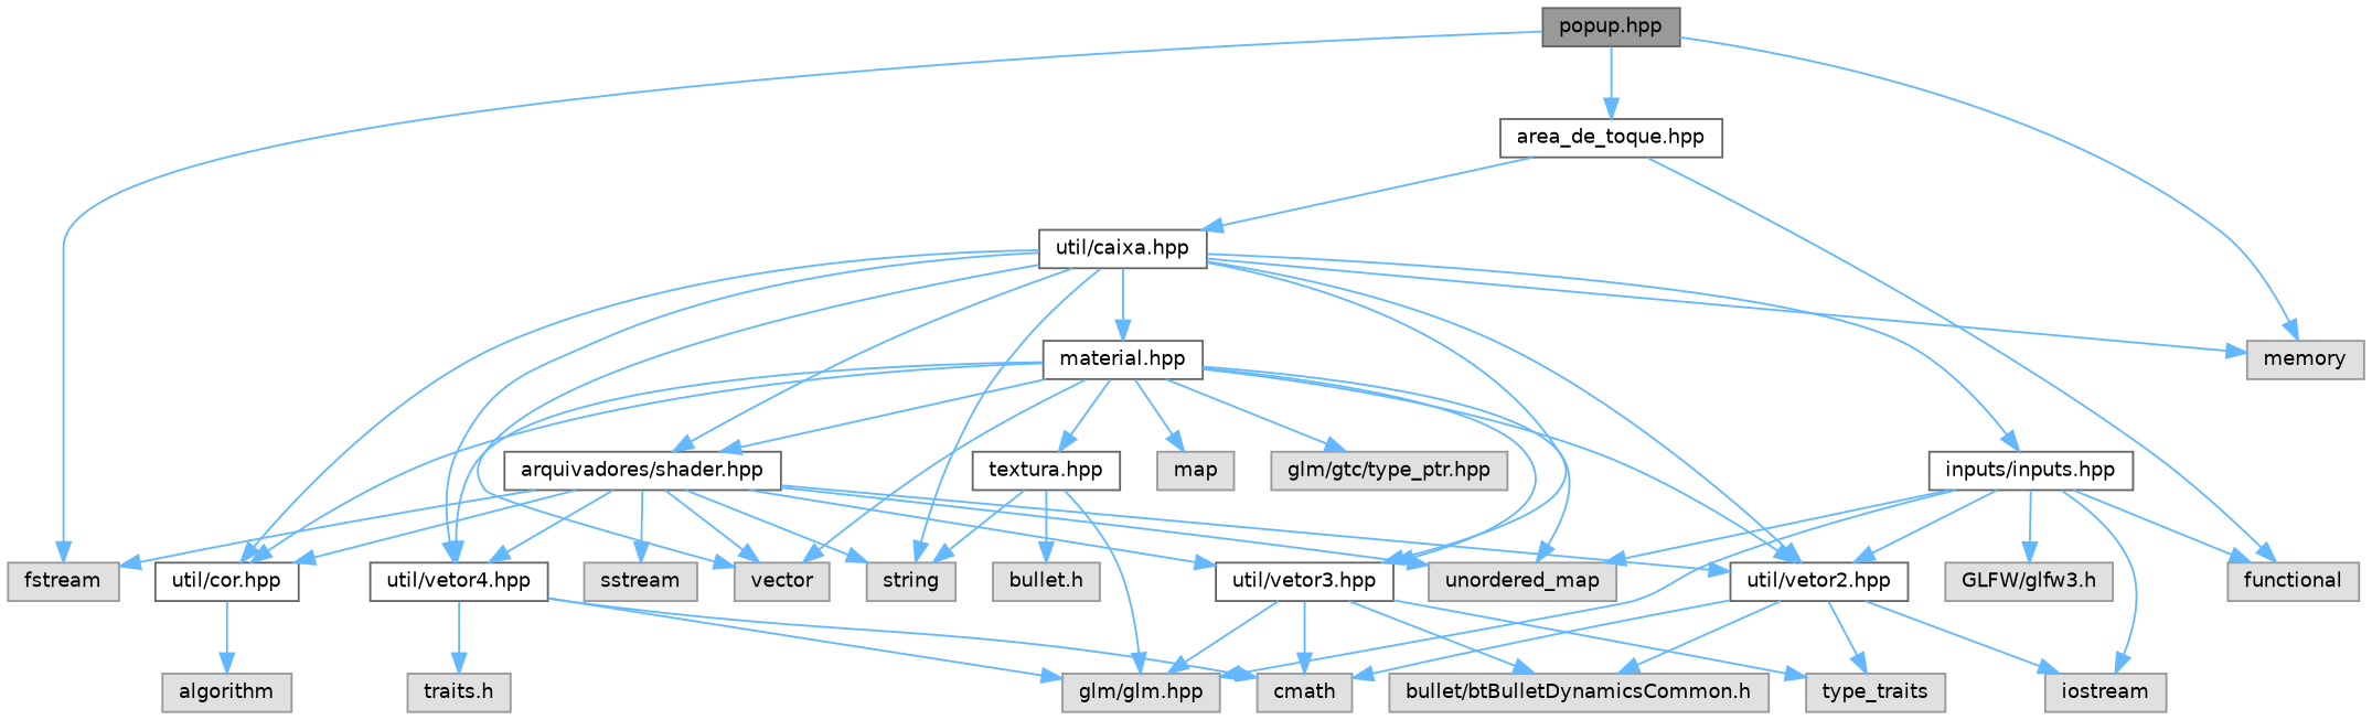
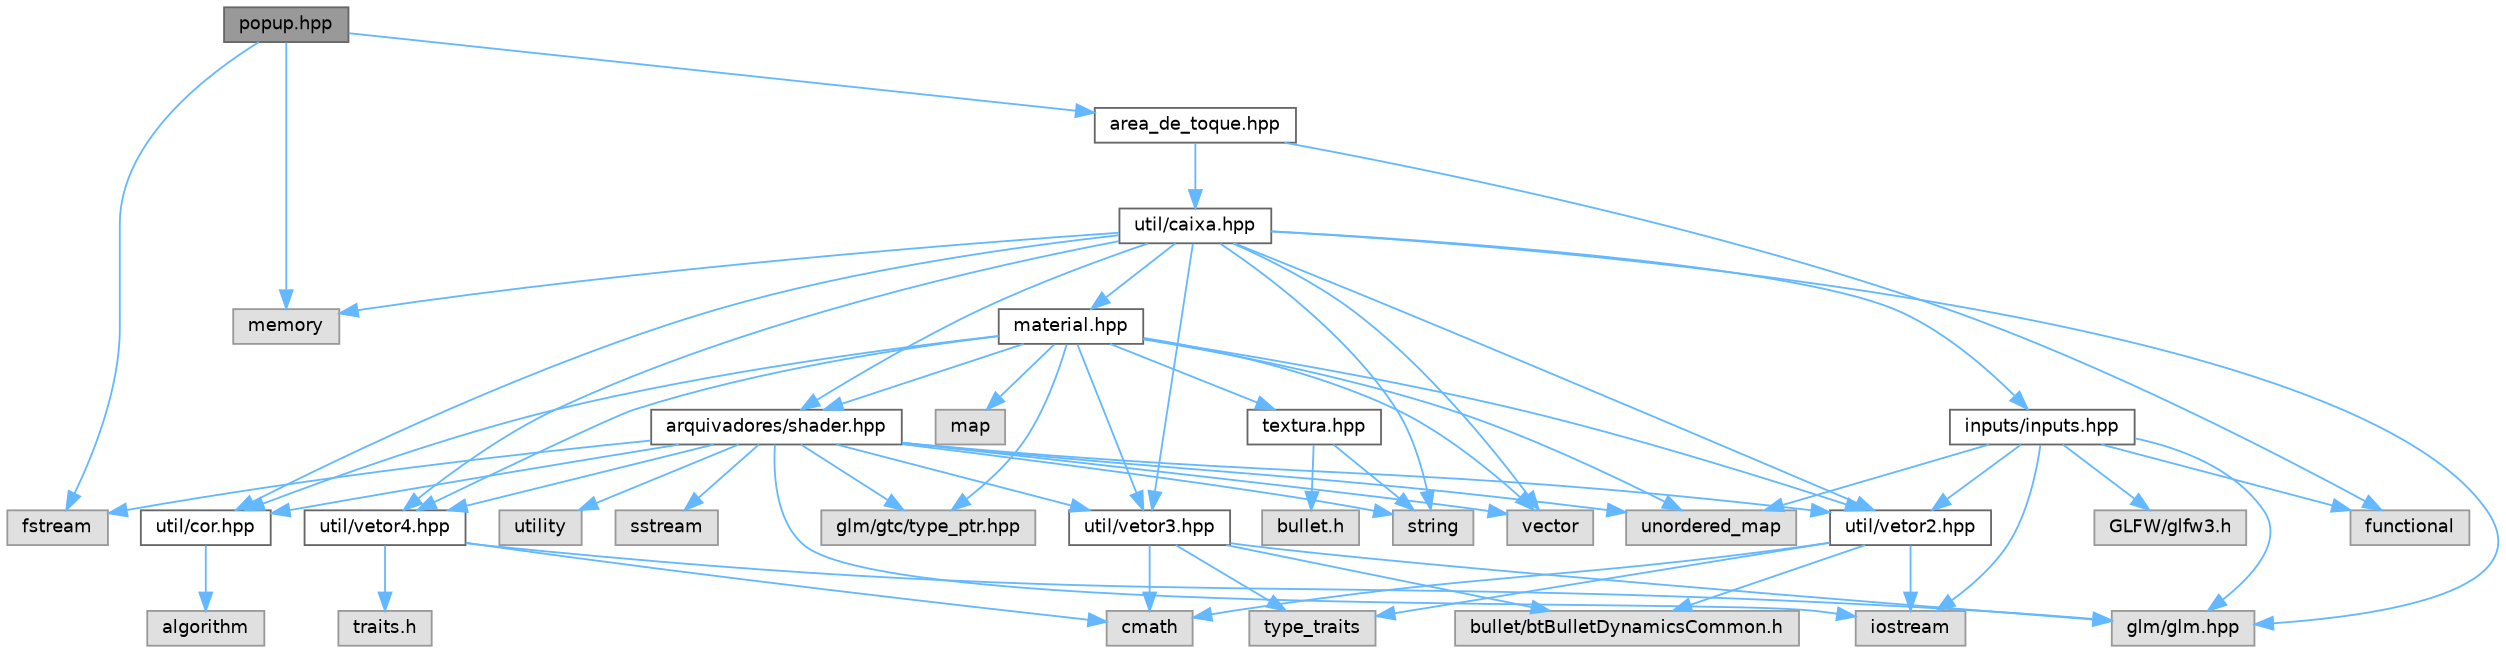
  digraph {
    node [color=grey60 fillcolor="#E0E0E0" fontname=Helvetica fontsize=10 shape=box style=filled]
    edge [color=steelblue1 fontname=Helvetica fontsize=10 labelfontname=Helvetica labelfontsize=10 style=solid]
    n1 [color=gray40 fillcolor=grey60 fontcolor=black height=0.2 label="popup.hpp" width=0.4]
    n2 [color=grey40 fillcolor=white height=0.2 label="area_de_toque.hpp" width=0.4]
    n3 [height=0.2 label=memory width=0.4]
    n4 [height=0.2 label=fstream width=0.4]
    n5 [height=0.2 label=functional width=0.4]
    n6 [color=grey40 fillcolor=white height=0.2 label="util/caixa.hpp" width=0.4]
    n7 [height=0.2 label=cmath width=0.4]
    n8 [height=0.2 label=string width=0.4]
    n9 [height=0.2 label=vector width=0.4]
    n10 [color=grey40 fillcolor=white height=0.2 label="material.hpp" width=0.4]
    n11 [color=grey40 fillcolor=white height=0.2 label="arquivadores/shader.hpp" width=0.4]
    n12 [color=grey40 fillcolor=white height=0.2 label="util/vetor4.hpp" width=0.4]
    n13 [height=0.2 label="glm/glm.hpp" width=0.4]
    n14 [color=grey40 fillcolor=white height=0.2 label="util/vetor2.hpp" width=0.4]
    n15 [color=grey40 fillcolor=white height=0.2 label="util/vetor3.hpp" width=0.4]
    n16 [color=grey40 fillcolor=white height=0.2 label="util/cor.hpp" width=0.4]
    n17 [color=grey40 fillcolor=white height=0.2 label="inputs/inputs.hpp" width=0.4]
    n18 [height=0.2 label=unordered_map width=0.4]
    n19 [height=0.2 label=map width=0.4]
    n20 [height=0.2 label="glm/gtc/type_ptr.hpp" width=0.4]
    n21 [color=grey40 fillcolor=white height=0.2 label="textura.hpp" width=0.4]
    n22 [height=0.2 label=sstream width=0.4]
    n23 [height=0.2 label=iostream width=0.4]
+   n24 [height=0.2 label=utility width=0.4]
    n25 [height=0.2 label="traits.h" width=0.4]
    n26 [height=0.2 label=type_traits width=0.4]
    n27 [height=0.2 label="bullet/btBulletDynamicsCommon.h" width=0.4]
    n28 [height=0.2 label=algorithm width=0.4]
    n29 [height=0.2 label="GLFW/glfw3.h" width=0.4]
    n30 [height=0.2 label="bullet.h" width=0.4]
    n1 -> n2
    n1 -> n3
    n1 -> n4
    n2 -> n5
    n2 -> n6
    n6 -> n3
    n6 -> n8
    n6 -> n9
    n6 -> n10
    n6 -> n11
    n6 -> n12
-   n21 -> n13
+   n6 -> n13
    n6 -> n14
    n6 -> n15
    n6 -> n16
    n6 -> n17
    n10 -> n9
    n10 -> n11
    n10 -> n12
    n10 -> n14
    n10 -> n15
    n10 -> n16
    n10 -> n18
    n10 -> n19
    n10 -> n20
    n10 -> n21
    n11 -> n4
    n11 -> n8
    n11 -> n9
    n11 -> n12
    n11 -> n14
    n11 -> n15
    n11 -> n16
    n11 -> n18
+   n11 -> n20
    n11 -> n22
+   n11 -> n23
+   n11 -> n24
    n12 -> n7
    n12 -> n13
    n12 -> n25
    n14 -> n7
    n14 -> n23
    n14 -> n26
    n14 -> n27
    n15 -> n7
    n15 -> n13
    n15 -> n26
    n15 -> n27
    n16 -> n28
    n17 -> n5
    n17 -> n13
    n17 -> n14
    n17 -> n18
    n17 -> n23
    n17 -> n29
    n21 -> n8
    n21 -> n30
  }
